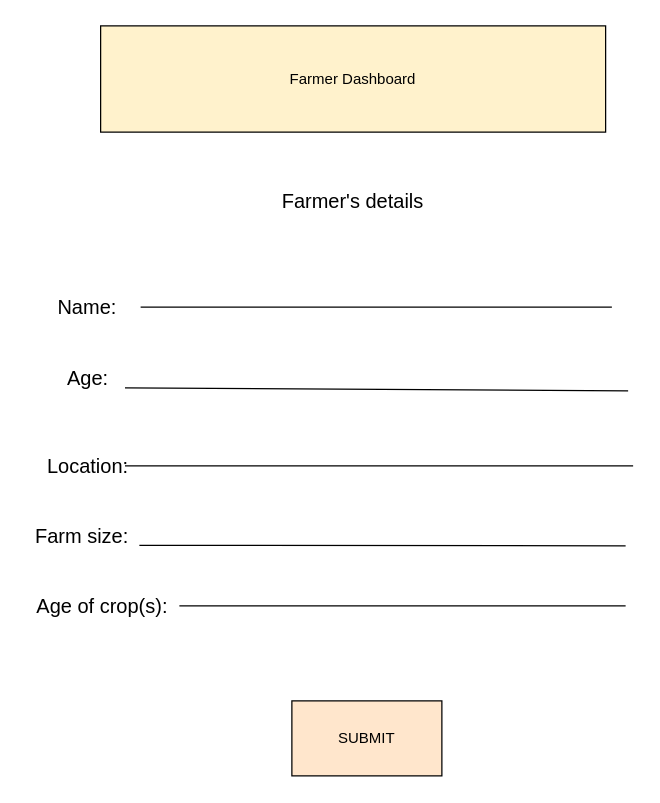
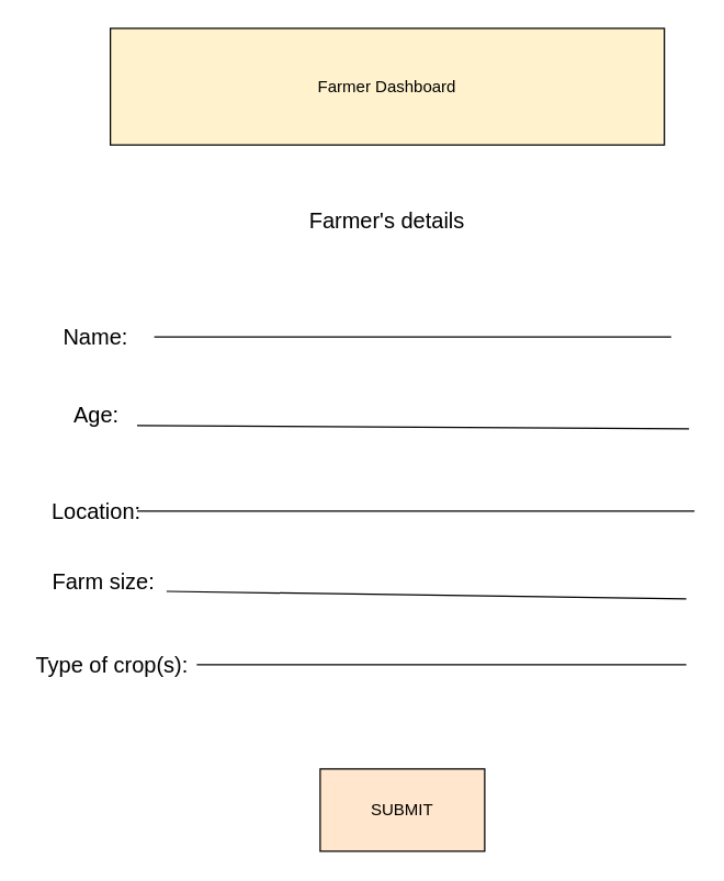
  <mxCell id="0" />
  <mxCell id="1" parent="0" />
  <mxCell id="2" value="Farmer Dashboard" style="rounded=0;whiteSpace=wrap;html=1;fillColor=#fff2cc;" vertex="1" parent="1"><mxGeometry x="80" y="20" width="404" height="85" as="geometry" /></mxCell>
  <mxCell id="3" value="Name:" style="text;html=1;align=center;verticalAlign=middle;whiteSpace=wrap;rounded=0;fontSize=16;" vertex="1" parent="1"><mxGeometry x="27" y="230" width="85" height="30" as="geometry" /></mxCell>
  <mxCell id="4" value="SUBMIT" style="rounded=0;whiteSpace=wrap;html=1;fillColor=#ffe6cc;" vertex="1" parent="1"><mxGeometry x="233" y="560" width="120" height="60" as="geometry" /></mxCell>
  <mxCell id="5" value="Farmer's details" style="text;html=1;align=center;verticalAlign=middle;whiteSpace=wrap;rounded=0;fontSize=16;" vertex="1" parent="1"><mxGeometry x="172" y="145" width="220" height="30" as="geometry" /></mxCell>
  <mxCell id="6" value="Location:" style="text;html=1;align=center;verticalAlign=middle;whiteSpace=wrap;rounded=0;fontSize=16;" vertex="1" parent="1"><mxGeometry x="39.5" y="357" width="60" height="30" as="geometry" /></mxCell>
  <mxCell id="7" value="Age:" style="text;html=1;align=center;verticalAlign=middle;whiteSpace=wrap;rounded=0;fontSize=16;" vertex="1" parent="1"><mxGeometry x="39.5" y="287" width="60" height="30" as="geometry" /></mxCell>
- <mxCell id="8" value="Farm size:&amp;nbsp;" style="text;html=1;align=center;verticalAlign=middle;whiteSpace=wrap;rounded=0;fontSize=16;" vertex="1" parent="1"><mxGeometry x="24" y="413" width="87" height="30" as="geometry" /></mxCell>
- <mxCell id="9" value="Age of crop(s):" style="text;html=1;align=center;verticalAlign=middle;whiteSpace=wrap;rounded=0;fontSize=16;" vertex="1" parent="1"><mxGeometry x="20" y="469" width="123" height="30" as="geometry" /></mxCell>
+ <mxCell id="8" value="Farm size:&amp;nbsp;" style="text;html=1;align=center;verticalAlign=middle;whiteSpace=wrap;rounded=0;fontSize=16;" vertex="1" parent="1"><mxGeometry x="34" y="408" width="87" height="30" as="geometry" /></mxCell>
+ <mxCell id="9" value="Type of crop(s):" style="text;html=1;align=center;verticalAlign=middle;whiteSpace=wrap;rounded=0;fontSize=16;" vertex="1" parent="1"><mxGeometry x="20" y="469" width="123" height="30" as="geometry" /></mxCell>
  <mxCell id="10" value="" style="endArrow=none;html=1;rounded=0;fontSize=12;startSize=8;endSize=8;curved=1;exitX=1;exitY=0.5;exitDx=0;exitDy=0;" edge="1" parent="1" source="3"><mxGeometry width="50" height="50" relative="1" as="geometry"><mxPoint x="213" y="384" as="sourcePoint" /><mxPoint x="489" y="245" as="targetPoint" /></mxGeometry></mxCell>
  <mxCell id="11" value="" style="endArrow=none;html=1;rounded=0;fontSize=12;startSize=8;endSize=8;curved=1;exitX=1;exitY=0.75;exitDx=0;exitDy=0;" edge="1" parent="1" source="7"><mxGeometry width="50" height="50" relative="1" as="geometry"><mxPoint x="193" y="312" as="sourcePoint" /><mxPoint x="502" y="312" as="targetPoint" /></mxGeometry></mxCell>
  <mxCell id="12" value="" style="endArrow=none;html=1;rounded=0;fontSize=12;startSize=8;endSize=8;curved=1;exitX=1;exitY=0.5;exitDx=0;exitDy=0;" edge="1" parent="1" source="6"><mxGeometry width="50" height="50" relative="1" as="geometry"><mxPoint x="201" y="367" as="sourcePoint" /><mxPoint x="506" y="372" as="targetPoint" /></mxGeometry></mxCell>
  <mxCell id="13" value="" style="endArrow=none;html=1;rounded=0;fontSize=12;startSize=8;endSize=8;curved=1;exitX=1;exitY=0.75;exitDx=0;exitDy=0;" edge="1" parent="1" source="8"><mxGeometry width="50" height="50" relative="1" as="geometry"><mxPoint x="216" y="432" as="sourcePoint" /><mxPoint x="500" y="436" as="targetPoint" /></mxGeometry></mxCell>
  <mxCell id="14" value="" style="endArrow=none;html=1;rounded=0;fontSize=12;startSize=8;endSize=8;curved=1;exitX=1;exitY=0.5;exitDx=0;exitDy=0;" edge="1" parent="1" source="9"><mxGeometry width="50" height="50" relative="1" as="geometry"><mxPoint x="209" y="484" as="sourcePoint" /><mxPoint x="500" y="484" as="targetPoint" /></mxGeometry></mxCell>
